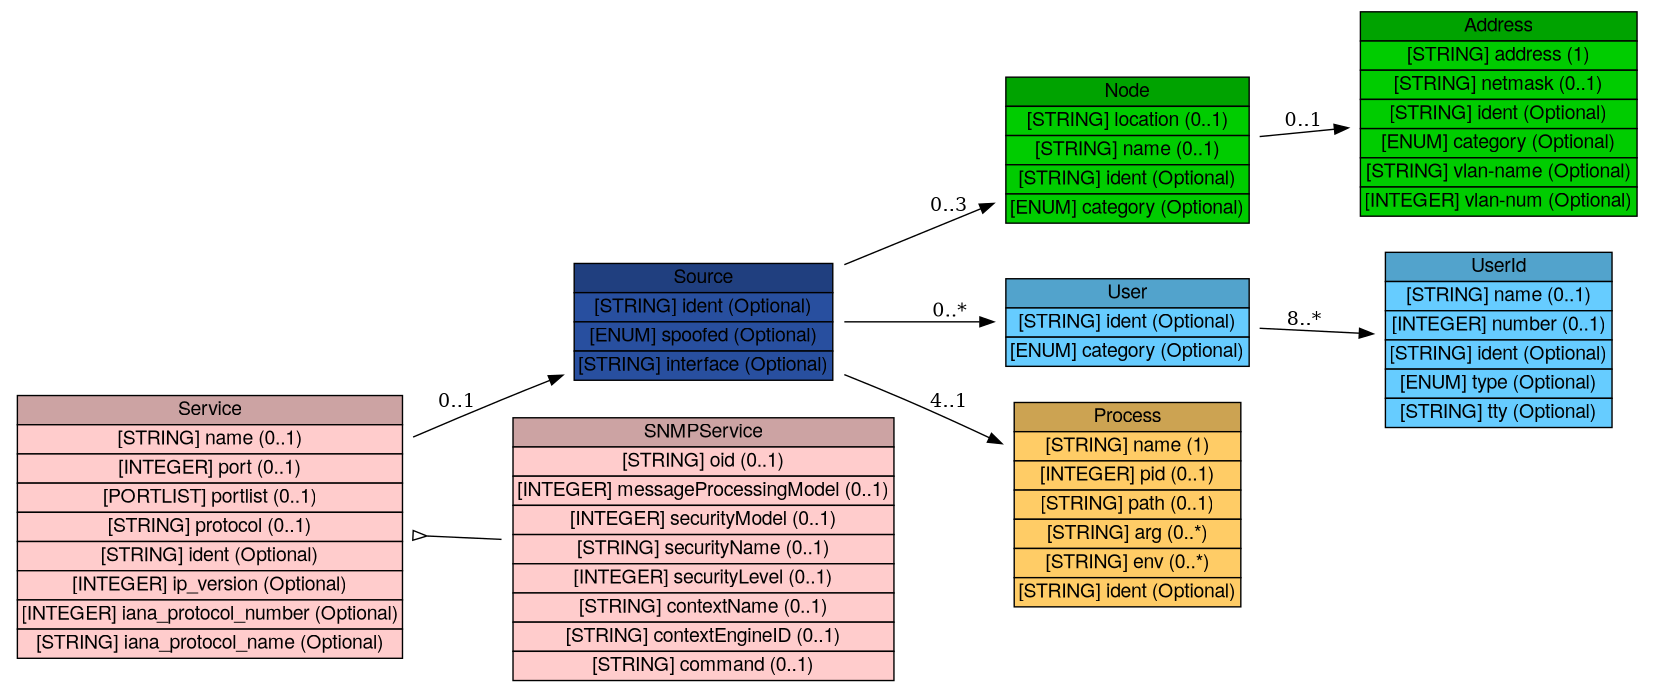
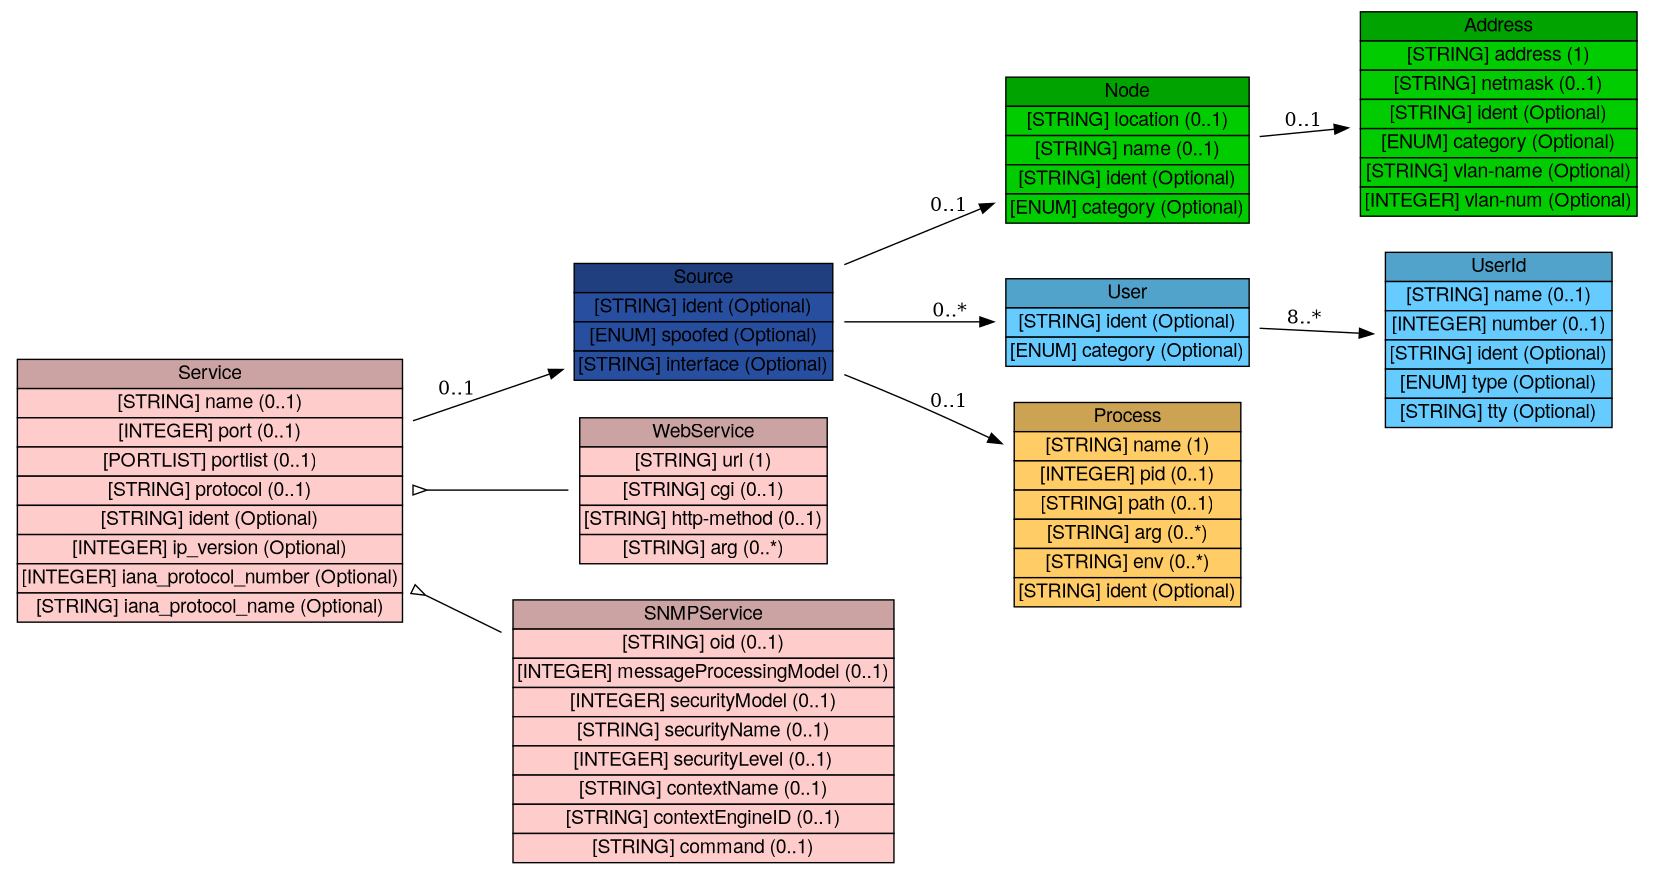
  digraph {
    rankdir=LR
    node [shape=plaintext]
    n1 [height=1.2778 label=<<table BORDER="0" CELLBORDER="1" CELLSPACING="0"> <tr> <td BGCOLOR="#203f7f" HREF="/html/IDMEFv2/Source.html" TITLE="The Source class contains information about the possible source(s) of the event(s) that generated an alert. An event may have more than one source (e.g., in a distributed denial-of-service attack). "><FONT FACE="Nimbus Sans L">Source</FONT></td> </tr>" %<tr><td BGCOLOR="#284F9F"  HREF="/html/IDMEFv2/Source.html" TITLE="A unique identifier for this source; see Section 3.2.9."><FONT FACE="Nimbus Sans L">[STRING] ident (Optional)</FONT></td></tr>%<tr><td BGCOLOR="#284F9F"  HREF="/html/IDMEFv2/Source.html" TITLE="An indication of whether the source is, as far as the analyzer can determine, a spoofed address used for hiding the real origin of the attack.  The permitted values for this attribute are shown below.  The default value is &quot;unknown&quot;.  (See also Section 10.)"><FONT FACE="Nimbus Sans L">[ENUM] spoofed (Optional)</FONT></td></tr>%<tr><td BGCOLOR="#284F9F"  HREF="/html/IDMEFv2/Source.html" TITLE="May be used by a network-based analyzer with multiple interfaces to indicate which interface this source was seen on."><FONT FACE="Nimbus Sans L">[STRING] interface (Optional)</FONT></td></tr>%</table>> width=2.7778]
    n2 [height=1.5694 label=<<table BORDER="0" CELLBORDER="1" CELLSPACING="0"> <tr> <td BGCOLOR="#00a300" HREF="/html/IDMEFv2/Node.html" TITLE="The Node class is used to identify hosts and other network devices (routers, switches, etc.). "><FONT FACE="Nimbus Sans L">Node</FONT></td> </tr>" %<tr><td BGCOLOR="#00CC00"  HREF="/html/IDMEFv2/Node.html" TITLE="The location of the equipment."><FONT FACE="Nimbus Sans L">[STRING] location (0..1)</FONT></td></tr>%<tr><td BGCOLOR="#00CC00"  HREF="/html/IDMEFv2/Node.html" TITLE="The name of the equipment.  This information MUST be provided if no Address information is given."><FONT FACE="Nimbus Sans L">[STRING] name (0..1)</FONT></td></tr>%<tr><td BGCOLOR="#00CC00"  HREF="/html/IDMEFv2/Node.html" TITLE="A unique identifier for the node; see Section 3.2.9."><FONT FACE="Nimbus Sans L">[STRING] ident (Optional)</FONT></td></tr>%<tr><td BGCOLOR="#00CC00"  HREF="/html/IDMEFv2/Node.html" TITLE="The &quot;domain&quot; from which the name information was obtained, if relevant.  The permitted values for this attribute are shown in the table below.  The default value is &quot;unknown&quot;. (See also Section 10 for extensions to the table.)"><FONT FACE="Nimbus Sans L">[ENUM] category (Optional)</FONT></td></tr>%</table>> width=2.6389]
    n3 [height=0.98611 label=<<table BORDER="0" CELLBORDER="1" CELLSPACING="0"> <tr> <td BGCOLOR="#52a3cc" HREF="/html/IDMEFv2/User.html" TITLE="The User class is used to describe users. It is primarily used as a &quot;container&quot; class for the UserId aggregate class, as shown in Figure 16. "><FONT FACE="Nimbus Sans L">User</FONT></td> </tr>" %<tr><td BGCOLOR="#66CCFF"  HREF="/html/IDMEFv2/User.html" TITLE="A unique identifier for the user; see Section 3.2.9."><FONT FACE="Nimbus Sans L">[STRING] ident (Optional)</FONT></td></tr>%<tr><td BGCOLOR="#66CCFF"  HREF="/html/IDMEFv2/User.html" TITLE="The type of user represented.  The permitted values for this attribute are shown below.  The default value is &quot;unknown&quot;. (See also Section 10.)"><FONT FACE="Nimbus Sans L">[ENUM] category (Optional)</FONT></td></tr>%</table>> width=2.6389]
    n4 [height=2.1528 label=<<table BORDER="0" CELLBORDER="1" CELLSPACING="0"> <tr> <td BGCOLOR="#cca352" HREF="/html/IDMEFv2/Process.html" TITLE="The Process class is used to describe processes being executed on sources, targets, and analyzers. "><FONT FACE="Nimbus Sans L">Process</FONT></td> </tr>" %<tr><td BGCOLOR="#FFCC66"  HREF="/html/IDMEFv2/Process.html" TITLE="The name of the program being executed. This is a short name; path and argument information are provided elsewhere."><FONT FACE="Nimbus Sans L">[STRING] name (1)</FONT></td></tr>%<tr><td BGCOLOR="#FFCC66"  HREF="/html/IDMEFv2/Process.html" TITLE="The process identifier of the process."><FONT FACE="Nimbus Sans L">[INTEGER] pid (0..1)</FONT></td></tr>%<tr><td BGCOLOR="#FFCC66"  HREF="/html/IDMEFv2/Process.html" TITLE="The full path of the program being executed."><FONT FACE="Nimbus Sans L">[STRING] path (0..1)</FONT></td></tr>%<tr><td BGCOLOR="#FFCC66"  HREF="/html/IDMEFv2/Process.html" TITLE="A command-line argument to the program. Multiple arguments may be specified (they are assumed to have occurred in the same order they are provided) with multiple uses of arg."><FONT FACE="Nimbus Sans L">[STRING] arg (0..*)</FONT></td></tr>%<tr><td BGCOLOR="#FFCC66"  HREF="/html/IDMEFv2/Process.html" TITLE="An environment string associated with the process; generally of the format &quot;VARIABLE=value&quot;.  Multiple environment strings may be specified with multiple uses of env."><FONT FACE="Nimbus Sans L">[STRING] env (0..*)</FONT></td></tr>%<tr><td BGCOLOR="#FFCC66"  HREF="/html/IDMEFv2/Process.html" TITLE="A unique identifier for the process; see Section 3.2.9."><FONT FACE="Nimbus Sans L">[STRING] ident (Optional)</FONT></td></tr>%</table>> width=2.4722]
    n5 [height=2.1528 label=<<table BORDER="0" CELLBORDER="1" CELLSPACING="0"> <tr> <td BGCOLOR="#00a300" HREF="/html/IDMEFv2/Address.html" TITLE="The Address class is used to represent network, hardware, and application addresses. "><FONT FACE="Nimbus Sans L">Address</FONT></td> </tr>" %<tr><td BGCOLOR="#00CC00"  HREF="/html/IDMEFv2/Address.html" TITLE="The address information.  The format of this data is governed by the category attribute."><FONT FACE="Nimbus Sans L">[STRING] address (1)</FONT></td></tr>%<tr><td BGCOLOR="#00CC00"  HREF="/html/IDMEFv2/Address.html" TITLE="The network mask for the address, if appropriate."><FONT FACE="Nimbus Sans L">[STRING] netmask (0..1)</FONT></td></tr>%<tr><td BGCOLOR="#00CC00"  HREF="/html/IDMEFv2/Address.html" TITLE="A unique identifier for the address; see Section 3.2.9."><FONT FACE="Nimbus Sans L">[STRING] ident (Optional)</FONT></td></tr>%<tr><td BGCOLOR="#00CC00"  HREF="/html/IDMEFv2/Address.html" TITLE="The type of address represented.  The permitted values for this attribute are shown below.  The default value is &quot;unknown&quot;.  (See also Section 10.)"><FONT FACE="Nimbus Sans L">[ENUM] category (Optional)</FONT></td></tr>%<tr><td BGCOLOR="#00CC00"  HREF="/html/IDMEFv2/Address.html" TITLE="The name of the Virtual LAN to which the address belongs."><FONT FACE="Nimbus Sans L">[STRING] vlan-name (Optional)</FONT></td></tr>%<tr><td BGCOLOR="#00CC00"  HREF="/html/IDMEFv2/Address.html" TITLE="The number of the Virtual LAN to which the address belongs."><FONT FACE="Nimbus Sans L">[INTEGER] vlan-num (Optional)</FONT></td></tr>%</table>> width=2.9861]
    n6 [height=1.8611 label=<<table BORDER="0" CELLBORDER="1" CELLSPACING="0"> <tr> <td BGCOLOR="#52a3cc" HREF="/html/IDMEFv2/UserId.html" TITLE="The UserId class provides specific information about a user. More than one UserId can be used within the User class to indicate attempts to transition from one user to another, or to provide complete information about a user&#39;s (or process&#39;) privileges. "><FONT FACE="Nimbus Sans L">UserId</FONT></td> </tr>" %<tr><td BGCOLOR="#66CCFF"  HREF="/html/IDMEFv2/UserId.html" TITLE="A user or group name."><FONT FACE="Nimbus Sans L">[STRING] name (0..1)</FONT></td></tr>%<tr><td BGCOLOR="#66CCFF"  HREF="/html/IDMEFv2/UserId.html" TITLE="A user or group number."><FONT FACE="Nimbus Sans L">[INTEGER] number (0..1)</FONT></td></tr>%<tr><td BGCOLOR="#66CCFF"  HREF="/html/IDMEFv2/UserId.html" TITLE="A unique identifier for the user id, see Section 3.2.9."><FONT FACE="Nimbus Sans L">[STRING] ident (Optional)</FONT></td></tr>%<tr><td BGCOLOR="#66CCFF"  HREF="/html/IDMEFv2/UserId.html" TITLE="The type of user information represented.  The permitted values for this attribute are shown below.  The default value is &quot;original-user&quot;.  (See also Section 10.)"><FONT FACE="Nimbus Sans L">[ENUM] type (Optional)</FONT></td></tr>%<tr><td BGCOLOR="#66CCFF"  HREF="/html/IDMEFv2/UserId.html" TITLE="The tty the user is using."><FONT FACE="Nimbus Sans L">[STRING] tty (Optional)</FONT></td></tr>%</table>> width=2.4722]
    n7 [height=2.7361 label=<<table BORDER="0" CELLBORDER="1" CELLSPACING="0"> <tr> <td BGCOLOR="#cca3a3" HREF="/html/IDMEFv2/Service.html" TITLE="The Service class describes network services on sources and targets. It can identify services by name, port, and protocol. When Service occurs as an aggregate class of Source, it is understood that the service is one from which activity of interest is originating; and that the service is &quot;attached&quot; to the Node, Process, and User information also contained in Source. Likewise, when Service occurs as an aggregate class of Target, it is understood that the service is one to which activity of interest is being directed; and that the service is &quot;attached&quot; to the Node, Process, and User information also contained in Target. If Service occurs in both Source and Target, then information in both locations should be the same. If information is the same in both locations and implementers wish to carry it in only one location, they should specify it as an aggregate of the Target class. "><FONT FACE="Nimbus Sans L">Service</FONT></td> </tr>" %<tr><td BGCOLOR="#FFCCCC"  HREF="/html/IDMEFv2/Service.html" TITLE="The name of the service.  Whenever possible, the name from the IANA list of well-known ports SHOULD be used."><FONT FACE="Nimbus Sans L">[STRING] name (0..1)</FONT></td></tr>%<tr><td BGCOLOR="#FFCCCC"  HREF="/html/IDMEFv2/Service.html" TITLE="The port number being used."><FONT FACE="Nimbus Sans L">[INTEGER] port (0..1)</FONT></td></tr>%<tr><td BGCOLOR="#FFCCCC"  HREF="/html/IDMEFv2/Service.html" TITLE="A list of port numbers being used; see Section 3.2.8 for formatting rules.  If a portlist is given, the iana_protocol_number and iana_protocol_name MUST apply to all the elements of the list."><FONT FACE="Nimbus Sans L">[PORTLIST] portlist (0..1)</FONT></td></tr>%<tr><td BGCOLOR="#FFCCCC"  HREF="/html/IDMEFv2/Service.html" TITLE="Additional information about the protocol being used.  The intent of the protocol field is to carry additional information related to the protocol being used when the &lt;Service&gt; attributes iana_protocol_number or/and iana_protocol_name are filed."><FONT FACE="Nimbus Sans L">[STRING] protocol (0..1)</FONT></td></tr>%<tr><td BGCOLOR="#FFCCCC"  HREF="/html/IDMEFv2/Service.html" TITLE="A unique identifier for the service; see Section 3.2.9."><FONT FACE="Nimbus Sans L">[STRING] ident (Optional)</FONT></td></tr>%<tr><td BGCOLOR="#FFCCCC"  HREF="/html/IDMEFv2/Service.html" TITLE="The IP version number."><FONT FACE="Nimbus Sans L">[INTEGER] ip_version (Optional)</FONT></td></tr>%<tr><td BGCOLOR="#FFCCCC"  HREF="/html/IDMEFv2/Service.html" TITLE="The IANA protocol number."><FONT FACE="Nimbus Sans L">[INTEGER] iana_protocol_number (Optional)</FONT></td></tr>%<tr><td BGCOLOR="#FFCCCC"  HREF="/html/IDMEFv2/Service.html" TITLE="The IANA protocol name."><FONT FACE="Nimbus Sans L">[STRING] iana_protocol_name (Optional)</FONT></td></tr>%</table>> width=4.0694]
+   n8 [height=1.5694 label=<<table BORDER="0" CELLBORDER="1" CELLSPACING="0"> <tr> <td BGCOLOR="#cca3a3" HREF="/html/IDMEFv2/WebService.html" TITLE="The WebService class carries additional information related to web traffic. "><FONT FACE="Nimbus Sans L">WebService</FONT></td> </tr>" %<tr><td BGCOLOR="#FFCCCC"  HREF="/html/IDMEFv2/WebService.html" TITLE="The URL in the request."><FONT FACE="Nimbus Sans L">[STRING] url (1)</FONT></td></tr>%<tr><td BGCOLOR="#FFCCCC"  HREF="/html/IDMEFv2/WebService.html" TITLE="The CGI script in the request, without arguments."><FONT FACE="Nimbus Sans L">[STRING] cgi (0..1)</FONT></td></tr>%<tr><td BGCOLOR="#FFCCCC"  HREF="/html/IDMEFv2/WebService.html" TITLE="The HTTP method (PUT, GET) used in the request."><FONT FACE="Nimbus Sans L">[STRING] http-method (0..1)</FONT></td></tr>%<tr><td BGCOLOR="#FFCCCC"  HREF="/html/IDMEFv2/WebService.html" TITLE="The arguments to the CGI script."><FONT FACE="Nimbus Sans L">[STRING] arg (0..*)</FONT></td></tr>%</table>> width=2.6806]
    n9 [height=2.7361 label=<<table BORDER="0" CELLBORDER="1" CELLSPACING="0"> <tr> <td BGCOLOR="#cca3a3" HREF="/html/IDMEFv2/SNMPService.html" TITLE="The SNMPService class carries additional information related to SNMP traffic. The aggregate classes composing SNMPService must be interpreted as described in RFC 3411 [15] and RFC 3584 [16]. "><FONT FACE="Nimbus Sans L">SNMPService</FONT></td> </tr>" %<tr><td BGCOLOR="#FFCCCC"  HREF="/html/IDMEFv2/SNMPService.html" TITLE="The object identifier in the request."><FONT FACE="Nimbus Sans L">[STRING] oid (0..1)</FONT></td></tr>%<tr><td BGCOLOR="#FFCCCC"  HREF="/html/IDMEFv2/SNMPService.html" TITLE="The SNMP version, typically 0 for SNMPv1, 1 for SNMPv2c, 2 for SNMPv2u and SNMPv2*, and 3 for SNMPv3; see RFC 3411 [15] Section 5 for appropriate values."><FONT FACE="Nimbus Sans L">[INTEGER] messageProcessingModel (0..1)</FONT></td></tr>%<tr><td BGCOLOR="#FFCCCC"  HREF="/html/IDMEFv2/SNMPService.html" TITLE="The identification of the security model in use, typically 0 for any, 1 for SNMPv1, 2 for SNMPv2c, and 3 for USM; see RFC 3411 [15] Section 5 for appropriate values."><FONT FACE="Nimbus Sans L">[INTEGER] securityModel (0..1)</FONT></td></tr>%<tr><td BGCOLOR="#FFCCCC"  HREF="/html/IDMEFv2/SNMPService.html" TITLE="The object&#39;s security name; see RFC 3411 [15] Section 3.2.2."><FONT FACE="Nimbus Sans L">[STRING] securityName (0..1)</FONT></td></tr>%<tr><td BGCOLOR="#FFCCCC"  HREF="/html/IDMEFv2/SNMPService.html" TITLE="The security level of the SNMP request; see RFC 3411 [15] Section 3.4.3."><FONT FACE="Nimbus Sans L">[INTEGER] securityLevel (0..1)</FONT></td></tr>%<tr><td BGCOLOR="#FFCCCC"  HREF="/html/IDMEFv2/SNMPService.html" TITLE="The object&#39;s context name; see RFC 3411 [15] Section 3.3.3."><FONT FACE="Nimbus Sans L">[STRING] contextName (0..1)</FONT></td></tr>%<tr><td BGCOLOR="#FFCCCC"  HREF="/html/IDMEFv2/SNMPService.html" TITLE="The object&#39;s context engine identifier; see RFC 3411 [15] Section 3.3.2."><FONT FACE="Nimbus Sans L">[STRING] contextEngineID (0..1)</FONT></td></tr>%<tr><td BGCOLOR="#FFCCCC"  HREF="/html/IDMEFv2/SNMPService.html" TITLE="The command sent to the SNMP server (GET, SET, etc.)."><FONT FACE="Nimbus Sans L">[STRING] command (0..1)</FONT></td></tr>%</table>> width=4.0278]
-   n1 -> n2 [label="0..3"]
+   n1 -> n2 [label="0..1"]
    n1 -> n3 [label="0..*"]
-   n1 -> n4 [label="4..1"]
+   n1 -> n4 [label="0..1"]
    n2 -> n5 [label="0..1"]
    n3 -> n6 [label="8..*"]
    n7 -> n1 [label="0..1"]
+   n7 -> n8 [arrowtail=invempty dir=back]
    n7 -> n9 [arrowtail=invempty dir=back]
  }
